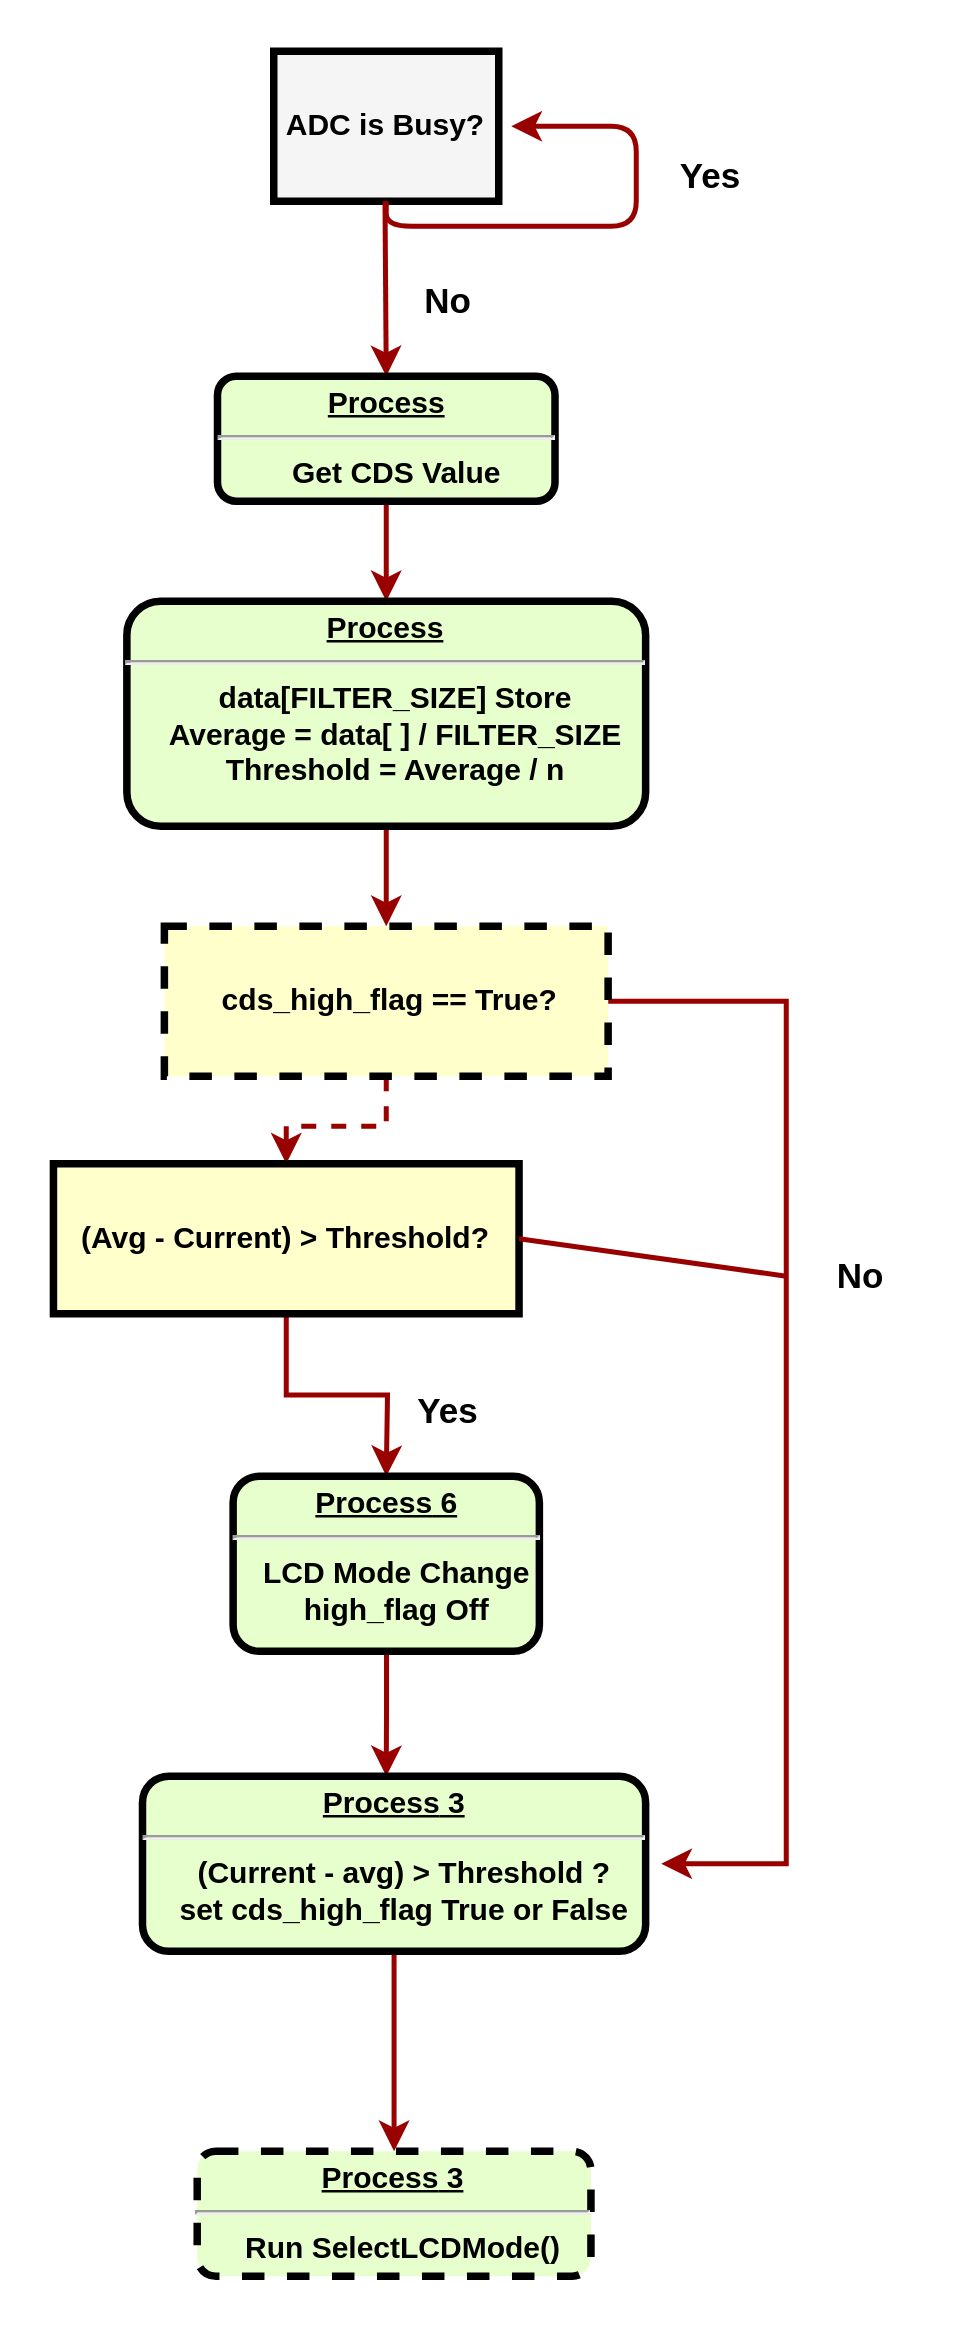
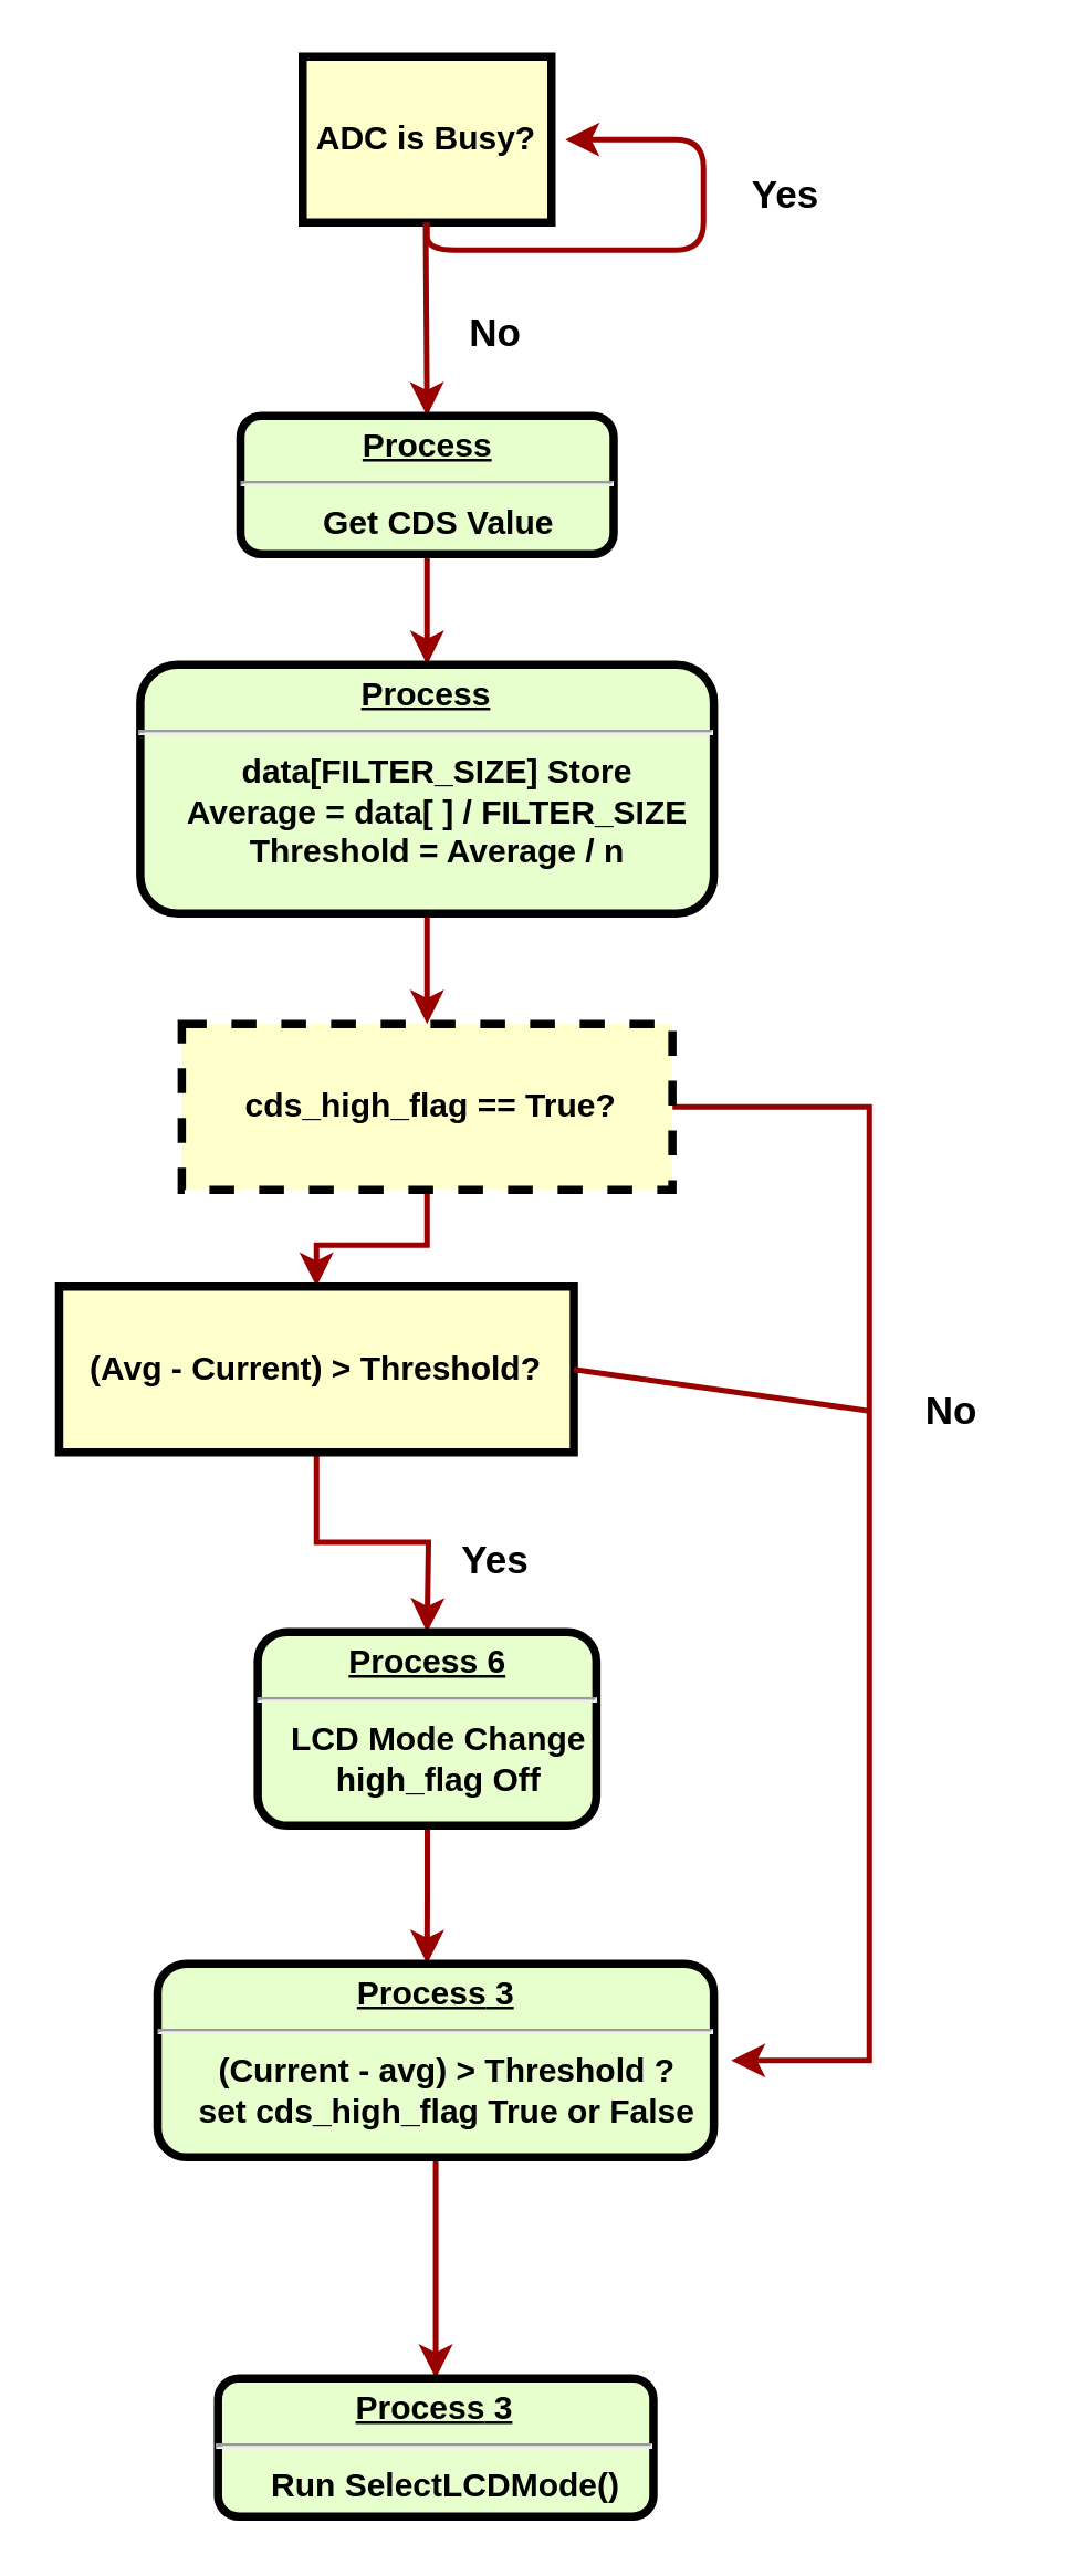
  <mxCell id="0" />
  <mxCell id="1" parent="0" />
- <mxCell id="2" value="ADC is Busy?" style="whiteSpace=wrap;align=center;verticalAlign=middle;fontStyle=1;strokeWidth=3;fillColor=#f5f5f5;" vertex="1" parent="1"><mxGeometry x="109" y="20" width="90" height="60" as="geometry" /></mxCell>
+ <mxCell id="2" value="ADC is Busy?" style="whiteSpace=wrap;align=center;verticalAlign=middle;fontStyle=1;strokeWidth=3;fillColor=#FFFFCC" vertex="1" parent="1"><mxGeometry x="109" y="20" width="90" height="60" as="geometry" /></mxCell>
  <mxCell id="3" value="" style="edgeStyle=segmentEdgeStyle;strokeColor=#990000;strokeWidth=2;exitX=0.5;exitY=1;exitDx=0;exitDy=0;" edge="1" parent="1" source="2"><mxGeometry width="100" height="100" relative="1" as="geometry"><mxPoint x="154" y="100" as="sourcePoint" /><mxPoint x="204" y="50" as="targetPoint" /><Array as="points"><mxPoint x="154" y="90" /><mxPoint x="254" y="90" /><mxPoint x="254" y="50" /></Array></mxGeometry></mxCell>
  <mxCell id="4" value="&lt;font style=&quot;font-size: 14px&quot;&gt;&lt;b&gt;Yes&lt;/b&gt;&lt;/font&gt;" style="text;html=1;strokeColor=none;fillColor=none;align=center;verticalAlign=middle;whiteSpace=wrap;rounded=0;" vertex="1" parent="1"><mxGeometry x="264" y="60" width="40" height="20" as="geometry" /></mxCell>
  <mxCell id="5" value="" style="edgeStyle=none;noEdgeStyle=1;strokeColor=#990000;strokeWidth=2" edge="1" parent="1"><mxGeometry width="100" height="100" relative="1" as="geometry"><mxPoint x="153.5" y="80" as="sourcePoint" /><mxPoint x="154" y="150" as="targetPoint" /></mxGeometry></mxCell>
  <mxCell id="6" value="&lt;font style=&quot;font-size: 14px&quot;&gt;&lt;b&gt;No&lt;/b&gt;&lt;/font&gt;" style="text;html=1;strokeColor=none;fillColor=none;align=center;verticalAlign=middle;whiteSpace=wrap;rounded=0;" vertex="1" parent="1"><mxGeometry x="159" y="110" width="40" height="20" as="geometry" /></mxCell>
  <mxCell id="7" style="edgeStyle=orthogonalEdgeStyle;rounded=0;orthogonalLoop=1;jettySize=auto;html=1;exitX=0.5;exitY=1;exitDx=0;exitDy=0;entryX=0.5;entryY=0;entryDx=0;entryDy=0;strokeColor=#990000;strokeWidth=2;" edge="1" parent="1" source="8" target="10"><mxGeometry relative="1" as="geometry" /></mxCell>
  <mxCell id="8" value="&lt;p style=&quot;margin: 0px ; margin-top: 4px ; text-align: center ; text-decoration: underline&quot;&gt;&lt;strong&gt;&lt;strong&gt;Process&lt;/strong&gt;&lt;br&gt;&lt;/strong&gt;&lt;/p&gt;&lt;hr&gt;&lt;p style=&quot;margin: 0px ; margin-left: 8px&quot;&gt;Get CDS Value&lt;/p&gt;" style="verticalAlign=middle;align=center;overflow=fill;fontSize=12;fontFamily=Helvetica;html=1;rounded=1;fontStyle=1;strokeWidth=3;fillColor=#E6FFCC" vertex="1" parent="1"><mxGeometry x="86.5" y="150" width="135" height="50" as="geometry" /></mxCell>
  <mxCell id="9" style="edgeStyle=orthogonalEdgeStyle;rounded=0;orthogonalLoop=1;jettySize=auto;html=1;exitX=0.5;exitY=1;exitDx=0;exitDy=0;entryX=0.5;entryY=0;entryDx=0;entryDy=0;strokeColor=#990000;strokeWidth=2;" edge="1" parent="1" source="10" target="13"><mxGeometry relative="1" as="geometry" /></mxCell>
  <mxCell id="10" value="&lt;p style=&quot;margin: 0px ; margin-top: 4px ; text-align: center ; text-decoration: underline&quot;&gt;&lt;strong&gt;&lt;strong&gt;Process&lt;/strong&gt;&lt;br&gt;&lt;/strong&gt;&lt;/p&gt;&lt;hr&gt;&lt;p style=&quot;margin: 0px ; margin-left: 8px&quot;&gt;data[FILTER_SIZE] Store&lt;/p&gt;&lt;p style=&quot;margin: 0px ; margin-left: 8px&quot;&gt;Average = data[ ] / FILTER_SIZE&lt;/p&gt;&lt;p style=&quot;margin: 0px ; margin-left: 8px&quot;&gt;Threshold = Average / n&lt;/p&gt;" style="verticalAlign=middle;align=center;overflow=fill;fontSize=12;fontFamily=Helvetica;html=1;rounded=1;fontStyle=1;strokeWidth=3;fillColor=#E6FFCC" vertex="1" parent="1"><mxGeometry x="50.25" y="240" width="207.5" height="90" as="geometry" /></mxCell>
- <mxCell id="11" style="edgeStyle=orthogonalEdgeStyle;rounded=0;orthogonalLoop=1;jettySize=auto;html=1;exitX=0.5;exitY=1;exitDx=0;exitDy=0;entryX=0.5;entryY=0;entryDx=0;entryDy=0;strokeColor=#990000;strokeWidth=2;dashed=1;" edge="1" parent="1" source="13" target="15"><mxGeometry relative="1" as="geometry" /></mxCell>
+ <mxCell id="11" style="edgeStyle=orthogonalEdgeStyle;rounded=0;orthogonalLoop=1;jettySize=auto;html=1;exitX=0.5;exitY=1;exitDx=0;exitDy=0;entryX=0.5;entryY=0;entryDx=0;entryDy=0;strokeColor=#990000;strokeWidth=2;" edge="1" parent="1" source="13" target="15"><mxGeometry relative="1" as="geometry" /></mxCell>
  <mxCell id="12" value="" style="edgeStyle=orthogonalEdgeStyle;rounded=0;orthogonalLoop=1;jettySize=auto;html=1;strokeColor=#990000;strokeWidth=2;" edge="1" parent="1" source="13"><mxGeometry relative="1" as="geometry"><mxPoint x="264" y="745" as="targetPoint" /><Array as="points"><mxPoint x="314" y="400" /><mxPoint x="314" y="745" /></Array></mxGeometry></mxCell>
  <mxCell id="13" value=" cds_high_flag == True?" style="whiteSpace=wrap;align=center;verticalAlign=middle;fontStyle=1;strokeWidth=3;fillColor=#FFFFCC;dashed=1;" vertex="1" parent="1"><mxGeometry x="65.25" y="370" width="177.5" height="60" as="geometry" /></mxCell>
  <mxCell id="14" value="" style="edgeStyle=orthogonalEdgeStyle;rounded=0;orthogonalLoop=1;jettySize=auto;html=1;strokeColor=#990000;strokeWidth=2;" edge="1" parent="1" source="15"><mxGeometry relative="1" as="geometry"><mxPoint x="154" y="590" as="targetPoint" /></mxGeometry></mxCell>
  <mxCell id="15" value="(Avg - Current) &gt; Threshold?" style="whiteSpace=wrap;align=center;verticalAlign=middle;fontStyle=1;strokeWidth=3;fillColor=#FFFFCC" vertex="1" parent="1"><mxGeometry x="20.88" y="465" width="186.24" height="60" as="geometry" /></mxCell>
  <mxCell id="16" value="&lt;font style=&quot;font-size: 14px&quot;&gt;&lt;b&gt;No&lt;/b&gt;&lt;/font&gt;" style="text;html=1;strokeColor=none;fillColor=none;align=center;verticalAlign=middle;whiteSpace=wrap;rounded=0;" vertex="1" parent="1"><mxGeometry x="324" y="500" width="40" height="20" as="geometry" /></mxCell>
  <mxCell id="17" value="" style="edgeStyle=orthogonalEdgeStyle;rounded=0;orthogonalLoop=1;jettySize=auto;html=1;strokeColor=#990000;strokeWidth=2;" edge="1" parent="1" source="18"><mxGeometry relative="1" as="geometry"><mxPoint x="154" y="710" as="targetPoint" /></mxGeometry></mxCell>
  <mxCell id="18" value="&lt;p style=&quot;margin: 0px ; margin-top: 4px ; text-align: center ; text-decoration: underline&quot;&gt;&lt;strong&gt;&lt;strong&gt;Process&lt;/strong&gt; 6&lt;br&gt;&lt;/strong&gt;&lt;/p&gt;&lt;hr&gt;&lt;p style=&quot;margin: 0px ; margin-left: 8px&quot;&gt;LCD Mode Change&lt;/p&gt;&lt;p style=&quot;margin: 0px ; margin-left: 8px&quot;&gt;high_flag Off&lt;/p&gt;" style="verticalAlign=middle;align=center;overflow=fill;fontSize=12;fontFamily=Helvetica;html=1;rounded=1;fontStyle=1;strokeWidth=3;fillColor=#E6FFCC" vertex="1" parent="1"><mxGeometry x="92.75" y="590" width="122.5" height="70" as="geometry" /></mxCell>
  <mxCell id="19" value="" style="endArrow=none;html=1;strokeColor=#990000;strokeWidth=2;exitX=1;exitY=0.5;exitDx=0;exitDy=0;" edge="1" parent="1" source="15"><mxGeometry width="50" height="50" relative="1" as="geometry"><mxPoint x="144" y="620" as="sourcePoint" /><mxPoint x="314" y="510" as="targetPoint" /></mxGeometry></mxCell>
  <mxCell id="20" value="&lt;font style=&quot;font-size: 14px&quot;&gt;&lt;b&gt;Yes&lt;/b&gt;&lt;/font&gt;" style="text;html=1;strokeColor=none;fillColor=none;align=center;verticalAlign=middle;whiteSpace=wrap;rounded=0;strokeWidth=1;" vertex="1" parent="1"><mxGeometry x="159" y="554" width="40" height="20" as="geometry" /></mxCell>
  <mxCell id="21" value="" style="edgeStyle=orthogonalEdgeStyle;rounded=0;orthogonalLoop=1;jettySize=auto;html=1;strokeColor=#990000;strokeWidth=2;" edge="1" parent="1" source="22" target="23"><mxGeometry relative="1" as="geometry" /></mxCell>
  <mxCell id="22" value="&lt;p style=&quot;margin: 0px ; margin-top: 4px ; text-align: center ; text-decoration: underline&quot;&gt;&lt;strong&gt;&lt;strong&gt;Process&lt;/strong&gt; 3&lt;br&gt;&lt;/strong&gt;&lt;/p&gt;&lt;hr&gt;&lt;p style=&quot;margin: 0px ; margin-left: 8px&quot;&gt;(Current - avg) &amp;gt; Threshold ?&lt;/p&gt;&lt;p style=&quot;margin: 0px ; margin-left: 8px&quot;&gt;set cds_high_flag True or False&lt;/p&gt;" style="verticalAlign=middle;align=center;overflow=fill;fontSize=12;fontFamily=Helvetica;html=1;rounded=1;fontStyle=1;strokeWidth=3;fillColor=#E6FFCC" vertex="1" parent="1"><mxGeometry x="56.5" y="710" width="201.25" height="70" as="geometry" /></mxCell>
- <mxCell id="23" value="&lt;p style=&quot;margin: 0px ; margin-top: 4px ; text-align: center ; text-decoration: underline&quot;&gt;&lt;strong&gt;&lt;strong&gt;Process&lt;/strong&gt; 3&lt;br&gt;&lt;/strong&gt;&lt;/p&gt;&lt;hr&gt;&lt;p style=&quot;margin: 0px ; margin-left: 8px&quot;&gt;Run SelectLCDMode()&lt;/p&gt;" style="verticalAlign=middle;align=center;overflow=fill;fontSize=12;fontFamily=Helvetica;html=1;rounded=1;fontStyle=1;strokeWidth=3;fillColor=#E6FFCC;dashed=1;" vertex="1" parent="1"><mxGeometry x="78.38" y="860" width="157.5" height="50" as="geometry" /></mxCell>
+ <mxCell id="23" value="&lt;p style=&quot;margin: 0px ; margin-top: 4px ; text-align: center ; text-decoration: underline&quot;&gt;&lt;strong&gt;&lt;strong&gt;Process&lt;/strong&gt; 3&lt;br&gt;&lt;/strong&gt;&lt;/p&gt;&lt;hr&gt;&lt;p style=&quot;margin: 0px ; margin-left: 8px&quot;&gt;Run SelectLCDMode()&lt;/p&gt;" style="verticalAlign=middle;align=center;overflow=fill;fontSize=12;fontFamily=Helvetica;html=1;rounded=1;fontStyle=1;strokeWidth=3;fillColor=#E6FFCC" vertex="1" parent="1"><mxGeometry x="78.38" y="860" width="157.5" height="50" as="geometry" /></mxCell>
